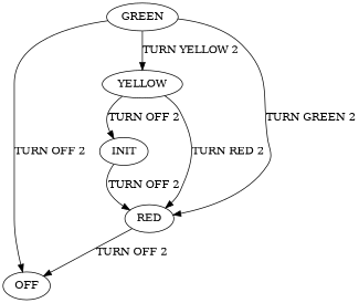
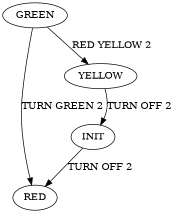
  digraph {
    n1 [label=INIT]
    n2 [label=RED]
-   n3 [label=OFF]
    n4 [label=GREEN]
    n5 [label=YELLOW]
    n1 -> n2 [label="TURN OFF 2"]
-   n2 -> n3 [label="TURN OFF 2"]
    n4 -> n2 [label="TURN GREEN 2"]
-   n4 -> n3 [label="TURN OFF 2"]
-   n4 -> n5 [label="TURN YELLOW 2"]
+   n4 -> n5 [label="RED YELLOW 2"]
    n5 -> n1 [label="TURN OFF 2"]
-   n5 -> n2 [label="TURN RED 2"]
  }
